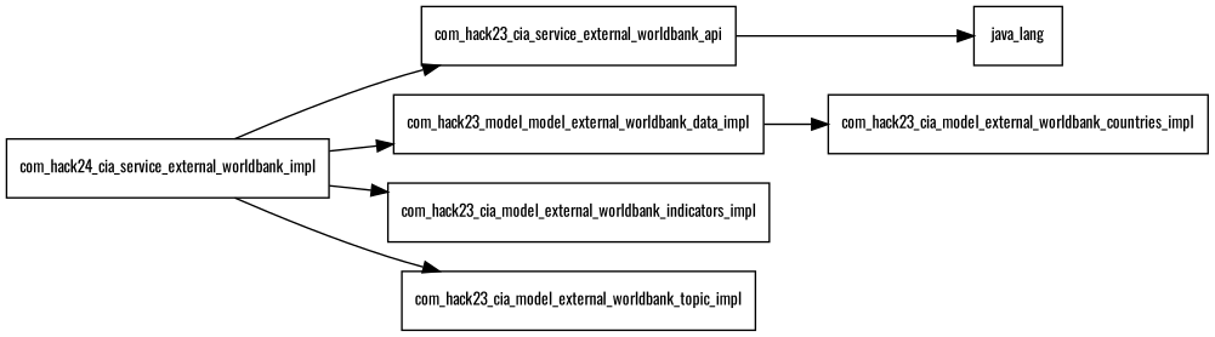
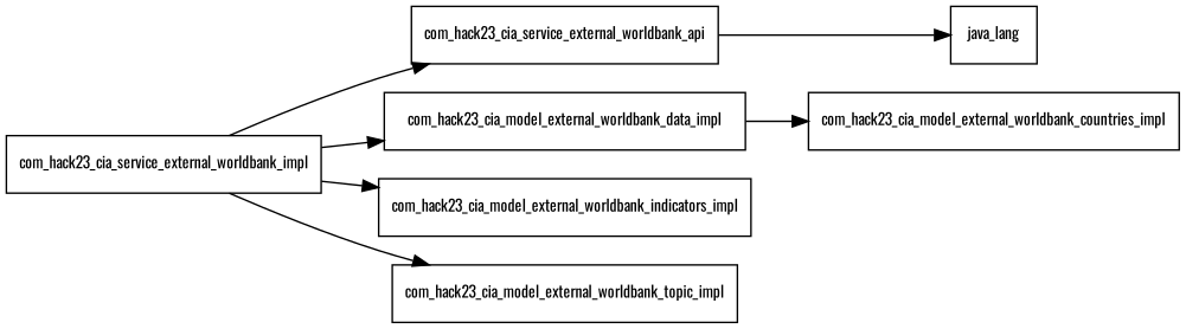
  digraph {
    fontname=Oswald
    rankdir=LR
    node [fontname=Oswald fontsize=10.0 shape=box]
    edge [fontname=Oswald]
    com_hack23_cia_service_external_worldbank_api
    java_lang
-   com_hack23_cia_service_external_worldbank_impl [label=com_hack24_cia_service_external_worldbank_impl]
-   com_hack23_cia_model_external_worldbank_data_impl [label=com_hack23_model_model_external_worldbank_data_impl]
+   com_hack23_cia_service_external_worldbank_impl
+   com_hack23_cia_model_external_worldbank_data_impl
    com_hack23_cia_model_external_worldbank_indicators_impl
    com_hack23_cia_model_external_worldbank_topic_impl
    com_hack23_cia_model_external_worldbank_countries_impl
    com_hack23_cia_service_external_worldbank_api -> java_lang
    com_hack23_cia_service_external_worldbank_impl -> com_hack23_cia_service_external_worldbank_api
    com_hack23_cia_service_external_worldbank_impl -> com_hack23_cia_model_external_worldbank_data_impl
    com_hack23_cia_service_external_worldbank_impl -> com_hack23_cia_model_external_worldbank_indicators_impl
    com_hack23_cia_service_external_worldbank_impl -> com_hack23_cia_model_external_worldbank_topic_impl
    com_hack23_cia_model_external_worldbank_data_impl -> com_hack23_cia_model_external_worldbank_countries_impl
  }
